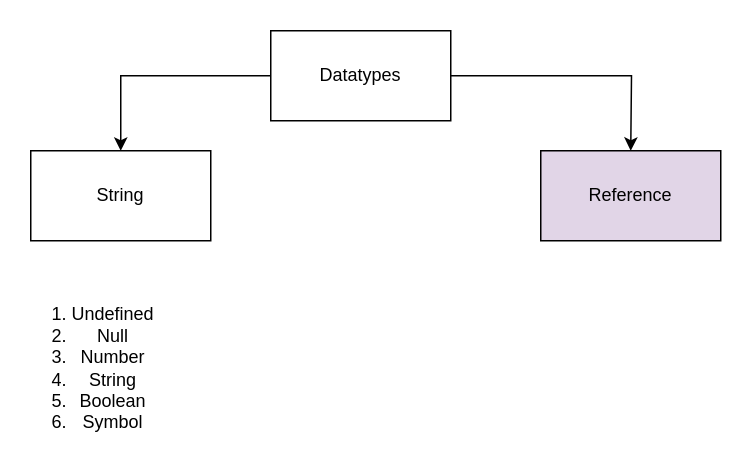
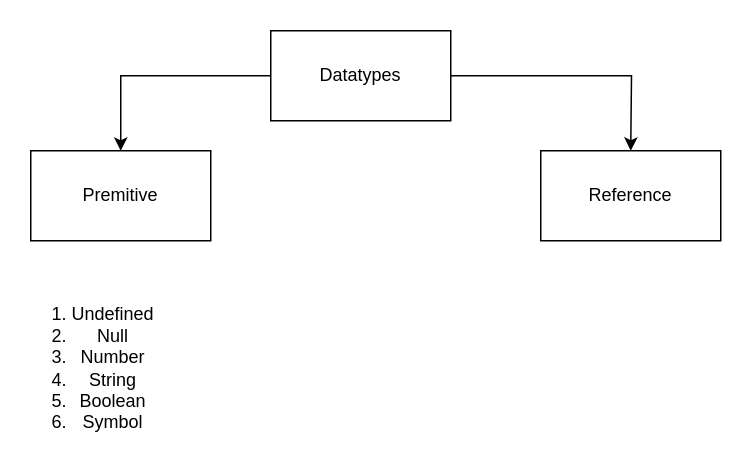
  <mxCell id="0" />
  <mxCell id="1" parent="0" />
  <mxCell id="2" value="" style="edgeStyle=orthogonalEdgeStyle;rounded=0;orthogonalLoop=1;jettySize=auto;html=1;" edge="1" parent="1" source="4" target="5"><mxGeometry relative="1" as="geometry" /></mxCell>
  <mxCell id="3" style="edgeStyle=orthogonalEdgeStyle;rounded=0;orthogonalLoop=1;jettySize=auto;html=1;" edge="1" parent="1" source="4"><mxGeometry relative="1" as="geometry"><mxPoint x="420" y="100" as="targetPoint" /></mxGeometry></mxCell>
  <mxCell id="4" value="Datatypes" style="rounded=0;whiteSpace=wrap;html=1;" vertex="1" parent="1"><mxGeometry x="180" y="20" width="120" height="60" as="geometry" /></mxCell>
- <mxCell id="5" value="String" style="rounded=0;whiteSpace=wrap;html=1;" vertex="1" parent="1"><mxGeometry x="20" y="100" width="120" height="60" as="geometry" /></mxCell>
- <mxCell id="6" value="Reference" style="rounded=0;whiteSpace=wrap;html=1;fillColor=#e1d5e7;" vertex="1" parent="1"><mxGeometry x="360" y="100" width="120" height="60" as="geometry" /></mxCell>
+ <mxCell id="5" value="Premitive" style="rounded=0;whiteSpace=wrap;html=1;" vertex="1" parent="1"><mxGeometry x="20" y="100" width="120" height="60" as="geometry" /></mxCell>
+ <mxCell id="6" value="Reference" style="rounded=0;whiteSpace=wrap;html=1;" vertex="1" parent="1"><mxGeometry x="360" y="100" width="120" height="60" as="geometry" /></mxCell>
  <mxCell id="7" value="&lt;ol&gt;&lt;li&gt;Undefined&lt;/li&gt;&lt;li&gt;Null&lt;/li&gt;&lt;li&gt;Number&lt;/li&gt;&lt;li&gt;String&lt;/li&gt;&lt;li&gt;Boolean&lt;/li&gt;&lt;li&gt;Symbol&lt;/li&gt;&lt;/ol&gt;" style="text;html=1;strokeColor=none;fillColor=none;align=center;verticalAlign=middle;whiteSpace=wrap;rounded=0;" vertex="1" parent="1"><mxGeometry x="35" y="235" width="40" height="20" as="geometry" /></mxCell>
